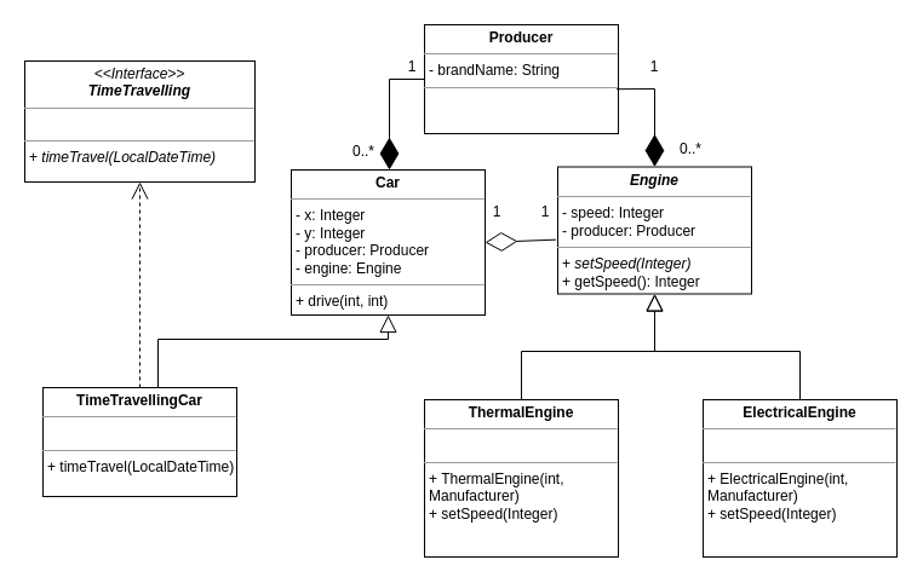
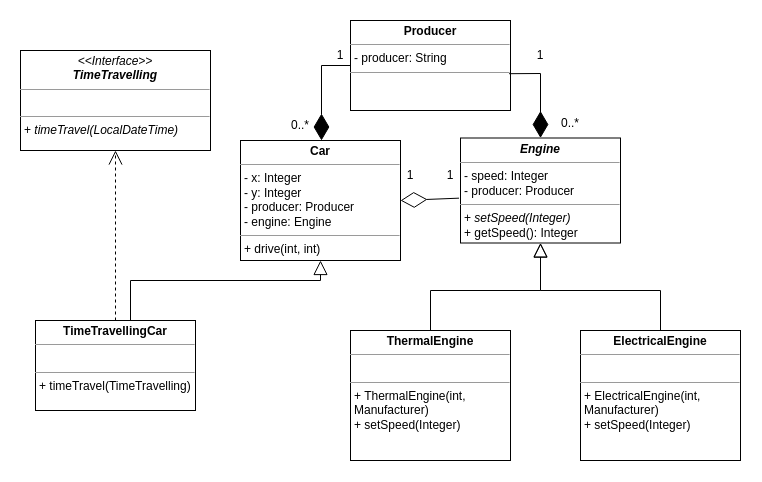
  <mxCell id="0" />
  <mxCell id="1" parent="0" />
  <mxCell id="2" value="&lt;p style=&quot;margin:0px;margin-top:4px;text-align:center;&quot;&gt;&lt;b&gt;Car&lt;/b&gt;&lt;/p&gt;&lt;hr size=&quot;1&quot;&gt;&lt;p style=&quot;margin:0px;margin-left:4px;&quot;&gt;- x: Integer&lt;/p&gt;&lt;p style=&quot;margin:0px;margin-left:4px;&quot;&gt;- y: Integer&lt;/p&gt;&lt;p style=&quot;margin:0px;margin-left:4px;&quot;&gt;- producer: Producer&lt;/p&gt;&lt;p style=&quot;margin:0px;margin-left:4px;&quot;&gt;- engine: Engine&lt;/p&gt;&lt;hr size=&quot;1&quot;&gt;&lt;p style=&quot;margin:0px;margin-left:4px;&quot;&gt;+ drive(int, int)&lt;/p&gt;" style="verticalAlign=top;align=left;overflow=fill;html=1;whiteSpace=wrap;" vertex="1" parent="1"><mxGeometry x="240" y="140" width="160" height="120" as="geometry" /></mxCell>
  <mxCell id="3" value="&lt;p style=&quot;margin:0px;margin-top:4px;text-align:center;&quot;&gt;&lt;b&gt;&lt;i&gt;Engine&lt;/i&gt;&lt;/b&gt;&lt;/p&gt;&lt;hr size=&quot;1&quot;&gt;&lt;p style=&quot;margin:0px;margin-left:4px;&quot;&gt;- speed: Integer&lt;/p&gt;&lt;p style=&quot;margin:0px;margin-left:4px;&quot;&gt;- producer: Producer&lt;/p&gt;&lt;hr size=&quot;1&quot;&gt;&lt;p style=&quot;margin:0px;margin-left:4px;&quot;&gt;+ &lt;i&gt;setSpeed(Integer)&lt;/i&gt;&lt;/p&gt;&lt;p style=&quot;margin:0px;margin-left:4px;&quot;&gt;+ getSpeed(): Integer&lt;/p&gt;" style="verticalAlign=top;align=left;overflow=fill;html=1;whiteSpace=wrap;" vertex="1" parent="1"><mxGeometry x="460" y="137.5" width="160" height="105" as="geometry" /></mxCell>
- <mxCell id="4" value="&lt;p style=&quot;margin:0px;margin-top:4px;text-align:center;&quot;&gt;&lt;b&gt;Producer&lt;/b&gt;&lt;/p&gt;&lt;hr size=&quot;1&quot;&gt;&lt;p style=&quot;margin:0px;margin-left:4px;&quot;&gt;- brandName: String&lt;/p&gt;&lt;hr size=&quot;1&quot;&gt;&lt;p style=&quot;margin:0px;margin-left:4px;&quot;&gt;&lt;br&gt;&lt;/p&gt;" style="verticalAlign=top;align=left;overflow=fill;html=1;whiteSpace=wrap;" vertex="1" parent="1"><mxGeometry x="350" y="20" width="160" height="90" as="geometry" /></mxCell>
+ <mxCell id="4" value="&lt;p style=&quot;margin:0px;margin-top:4px;text-align:center;&quot;&gt;&lt;b&gt;Producer&lt;/b&gt;&lt;/p&gt;&lt;hr size=&quot;1&quot;&gt;&lt;p style=&quot;margin:0px;margin-left:4px;&quot;&gt;- producer: String&lt;/p&gt;&lt;hr size=&quot;1&quot;&gt;&lt;p style=&quot;margin:0px;margin-left:4px;&quot;&gt;&lt;br&gt;&lt;/p&gt;" style="verticalAlign=top;align=left;overflow=fill;html=1;whiteSpace=wrap;" vertex="1" parent="1"><mxGeometry x="350" y="20" width="160" height="90" as="geometry" /></mxCell>
  <mxCell id="5" value="&lt;p style=&quot;margin:0px;margin-top:4px;text-align:center;&quot;&gt;&lt;b&gt;ThermalEngine&lt;/b&gt;&lt;/p&gt;&lt;hr size=&quot;1&quot;&gt;&lt;p style=&quot;margin:0px;margin-left:4px;&quot;&gt;&amp;nbsp;&lt;/p&gt;&lt;hr size=&quot;1&quot;&gt;&lt;p style=&quot;margin:0px;margin-left:4px;&quot;&gt;+ ThermalEngine(int, Manufacturer)&lt;/p&gt;&lt;p style=&quot;margin:0px;margin-left:4px;&quot;&gt;+ setSpeed(Integer)&lt;/p&gt;" style="verticalAlign=top;align=left;overflow=fill;html=1;whiteSpace=wrap;" vertex="1" parent="1"><mxGeometry x="350" y="330" width="160" height="130" as="geometry" /></mxCell>
  <mxCell id="6" value="&lt;p style=&quot;margin:0px;margin-top:4px;text-align:center;&quot;&gt;&lt;b&gt;ElectricalEngine&lt;/b&gt;&lt;/p&gt;&lt;hr size=&quot;1&quot;&gt;&lt;p style=&quot;margin:0px;margin-left:4px;&quot;&gt;&amp;nbsp;&lt;/p&gt;&lt;hr size=&quot;1&quot;&gt;&lt;p style=&quot;margin:0px;margin-left:4px;&quot;&gt;+ ElectricalEngine(int, Manufacturer)&lt;br&gt;&lt;/p&gt;&lt;p style=&quot;margin:0px;margin-left:4px;&quot;&gt;+ setSpeed(Integer)&lt;br&gt;&lt;/p&gt;" style="verticalAlign=top;align=left;overflow=fill;html=1;whiteSpace=wrap;" vertex="1" parent="1"><mxGeometry x="580" y="330" width="160" height="130" as="geometry" /></mxCell>
  <mxCell id="7" value="" style="endArrow=block;endFill=0;endSize=12;html=1;rounded=0;exitX=0.5;exitY=0;exitDx=0;exitDy=0;entryX=0.5;entryY=1;entryDx=0;entryDy=0;" edge="1" parent="1" source="5" target="3"><mxGeometry width="160" relative="1" as="geometry"><mxPoint x="410" y="310" as="sourcePoint" /><mxPoint x="570" y="310" as="targetPoint" /><Array as="points"><mxPoint x="430" y="290" /><mxPoint x="540" y="290" /></Array></mxGeometry></mxCell>
  <mxCell id="8" value="" style="endArrow=block;endFill=0;endSize=12;html=1;rounded=0;exitX=0.5;exitY=0;exitDx=0;exitDy=0;entryX=0.5;entryY=1;entryDx=0;entryDy=0;" edge="1" parent="1" source="6" target="3"><mxGeometry width="160" relative="1" as="geometry"><mxPoint x="430" y="330" as="sourcePoint" /><mxPoint x="540" y="240" as="targetPoint" /><Array as="points"><mxPoint x="660" y="290" /><mxPoint x="540" y="290" /></Array></mxGeometry></mxCell>
  <mxCell id="9" value="&lt;p style=&quot;margin:0px;margin-top:4px;text-align:center;&quot;&gt;&lt;i&gt;&amp;lt;&amp;lt;Interface&amp;gt;&amp;gt;&lt;/i&gt;&lt;br&gt;&lt;b&gt;&lt;i&gt;TimeTravelling&lt;/i&gt;&lt;/b&gt;&lt;/p&gt;&lt;hr size=&quot;1&quot;&gt;&lt;p style=&quot;margin:0px;margin-left:4px;&quot;&gt;&lt;br&gt;&lt;/p&gt;&lt;hr size=&quot;1&quot;&gt;&lt;p style=&quot;margin:0px;margin-left:4px;&quot;&gt;+ &lt;i&gt;timeTravel(LocalDateTime)&lt;/i&gt;&lt;/p&gt;" style="verticalAlign=top;align=left;overflow=fill;html=1;whiteSpace=wrap;" vertex="1" parent="1"><mxGeometry y="50" width="190" height="100" as="geometry" x="20" /></mxCell>
- <mxCell id="10" value="&lt;p style=&quot;margin:0px;margin-top:4px;text-align:center;&quot;&gt;&lt;b&gt;TimeTravellingCar&lt;/b&gt;&lt;/p&gt;&lt;hr size=&quot;1&quot;&gt;&lt;p style=&quot;margin:0px;margin-left:4px;&quot;&gt;&lt;br&gt;&lt;/p&gt;&lt;hr size=&quot;1&quot;&gt;&lt;p style=&quot;margin:0px;margin-left:4px;&quot;&gt;+ timeTravel(LocalDateTime)&lt;/p&gt;" style="verticalAlign=top;align=left;overflow=fill;html=1;whiteSpace=wrap;" vertex="1" parent="1"><mxGeometry x="35" y="320" width="160" height="90" as="geometry" /></mxCell>
+ <mxCell id="10" value="&lt;p style=&quot;margin:0px;margin-top:4px;text-align:center;&quot;&gt;&lt;b&gt;TimeTravellingCar&lt;/b&gt;&lt;/p&gt;&lt;hr size=&quot;1&quot;&gt;&lt;p style=&quot;margin:0px;margin-left:4px;&quot;&gt;&lt;br&gt;&lt;/p&gt;&lt;hr size=&quot;1&quot;&gt;&lt;p style=&quot;margin:0px;margin-left:4px;&quot;&gt;+ timeTravel(TimeTravelling)&lt;/p&gt;" style="verticalAlign=top;align=left;overflow=fill;html=1;whiteSpace=wrap;" vertex="1" parent="1"><mxGeometry x="35" y="320" width="160" height="90" as="geometry" /></mxCell>
  <mxCell id="11" value="" style="endArrow=open;endFill=1;endSize=12;html=1;rounded=0;dashed=1;entryX=0.5;entryY=1;entryDx=0;entryDy=0;exitX=0.5;exitY=0;exitDx=0;exitDy=0;" edge="1" parent="1" source="10" target="9"><mxGeometry width="160" relative="1" as="geometry"><mxPoint x="160" y="280" as="sourcePoint" /><mxPoint x="320" y="280" as="targetPoint" /></mxGeometry></mxCell>
  <mxCell id="12" value="" style="endArrow=block;endFill=0;endSize=12;html=1;rounded=0;exitX=0.5;exitY=0;exitDx=0;exitDy=0;" edge="1" parent="1"><mxGeometry width="160" relative="1" as="geometry"><mxPoint x="130" y="320" as="sourcePoint" /><mxPoint x="320" y="260" as="targetPoint" /><Array as="points"><mxPoint x="130" y="280" /><mxPoint x="320" y="280" /></Array></mxGeometry></mxCell>
  <mxCell id="13" value="" style="endArrow=diamondThin;endFill=1;endSize=24;html=1;rounded=0;entryX=0.5;entryY=0;entryDx=0;entryDy=0;exitX=0.991;exitY=0.591;exitDx=0;exitDy=0;exitPerimeter=0;" edge="1" parent="1" source="4" target="3"><mxGeometry width="160" relative="1" as="geometry"><mxPoint x="540" y="60" as="sourcePoint" /><mxPoint x="690" y="50" as="targetPoint" /><Array as="points"><mxPoint x="540" y="73" /></Array></mxGeometry></mxCell>
  <mxCell id="14" value="" style="endArrow=diamondThin;endFill=0;endSize=24;html=1;rounded=0;entryX=1;entryY=0.5;entryDx=0;entryDy=0;exitX=-0.009;exitY=0.573;exitDx=0;exitDy=0;exitPerimeter=0;" edge="1" parent="1" source="3" target="2"><mxGeometry width="160" relative="1" as="geometry"><mxPoint x="274" y="130" as="sourcePoint" /><mxPoint x="434" y="130" as="targetPoint" /></mxGeometry></mxCell>
  <mxCell id="15" value="" style="endArrow=diamondThin;endFill=1;endSize=24;html=1;rounded=0;exitX=0;exitY=0.5;exitDx=0;exitDy=0;" edge="1" parent="1" source="4"><mxGeometry width="160" relative="1" as="geometry"><mxPoint x="290" y="73" as="sourcePoint" /><mxPoint x="321" y="140" as="targetPoint" /><Array as="points"><mxPoint x="321" y="65" /></Array></mxGeometry></mxCell>
  <mxCell id="16" value="1" style="text;html=1;align=center;verticalAlign=middle;whiteSpace=wrap;rounded=0;" vertex="1" parent="1"><mxGeometry x="510" y="40" width="60" height="30" as="geometry" /></mxCell>
  <mxCell id="17" value="0..*" style="text;html=1;align=center;verticalAlign=middle;whiteSpace=wrap;rounded=0;" vertex="1" parent="1"><mxGeometry x="540" y="107.5" width="60" height="30" as="geometry" /></mxCell>
  <mxCell id="18" value="1" style="text;html=1;align=center;verticalAlign=middle;whiteSpace=wrap;rounded=0;" vertex="1" parent="1"><mxGeometry x="420" y="160" width="60" height="30" as="geometry" /></mxCell>
  <mxCell id="19" value="1" style="text;html=1;align=center;verticalAlign=middle;whiteSpace=wrap;rounded=0;" vertex="1" parent="1"><mxGeometry x="380" y="160" width="60" height="30" as="geometry" /></mxCell>
  <mxCell id="20" value="0..*" style="text;html=1;align=center;verticalAlign=middle;whiteSpace=wrap;rounded=0;" vertex="1" parent="1"><mxGeometry x="270" y="110" width="60" height="30" as="geometry" /></mxCell>
  <mxCell id="21" value="1" style="text;html=1;align=center;verticalAlign=middle;whiteSpace=wrap;rounded=0;" vertex="1" parent="1"><mxGeometry x="310" y="40" width="60" height="30" as="geometry" /></mxCell>
